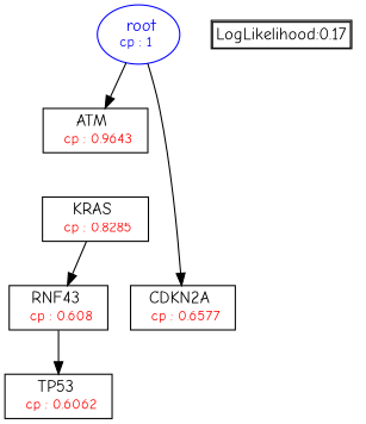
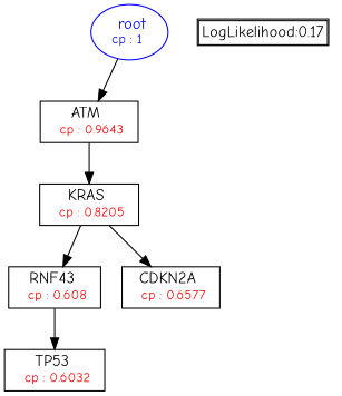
  digraph {
    fontname="Comic Neue"
    fontsize=10
    node [fontname="Comic Neue" shape=box]
    edge [fontname="Comic Neue"]
    n1 [color=Blue label=<<font color='Blue'> root</font><br/><font color='Blue' POINT-SIZE='12'>cp : 1 </font>> shape=oval]
    n2 [label=<ATM <br/> <font color='Red' POINT-SIZE='12'> cp : 0.9643 </font>>]
-   n3 [label=<KRAS <br/> <font color='Red' POINT-SIZE='12'> cp : 0.8285 </font>>]
+   n3 [label=<KRAS <br/> <font color='Red' POINT-SIZE='12'> cp : 0.8205 </font>>]
    n4 [label=<CDKN2A <br/> <font color='Red' POINT-SIZE='12'> cp : 0.6577 </font>>]
    n5 [label=<RNF43 <br/> <font color='Red' POINT-SIZE='12'> cp : 0.608 </font>>]
-   n6 [label=<TP53 <br/> <font color='Red' POINT-SIZE='12'> cp : 0.6062 </font>>]
+   n6 [label=<TP53 <br/> <font color='Red' POINT-SIZE='12'> cp : 0.6032 </font>>]
    n7 [label=<<TABLE BORDER="1" CELLBORDER="1" CELLSPACING="0" >     <TR><TD ALIGN="LEFT">LogLikelihood:0.17</TD></TR>     </TABLE>> shape=plaintext]
    n1 -> n2
-   n1 -> n4
+   n2 -> n3
+   n3 -> n4
    n3 -> n5
    n5 -> n6
  }
